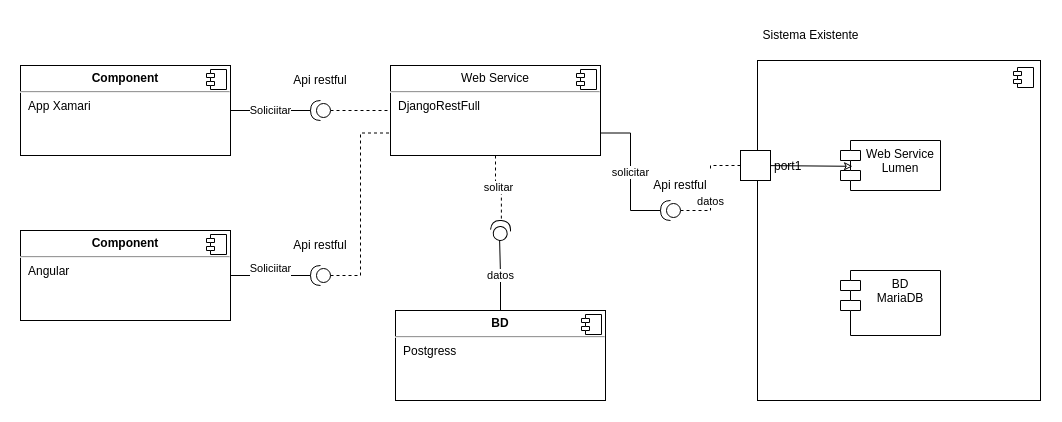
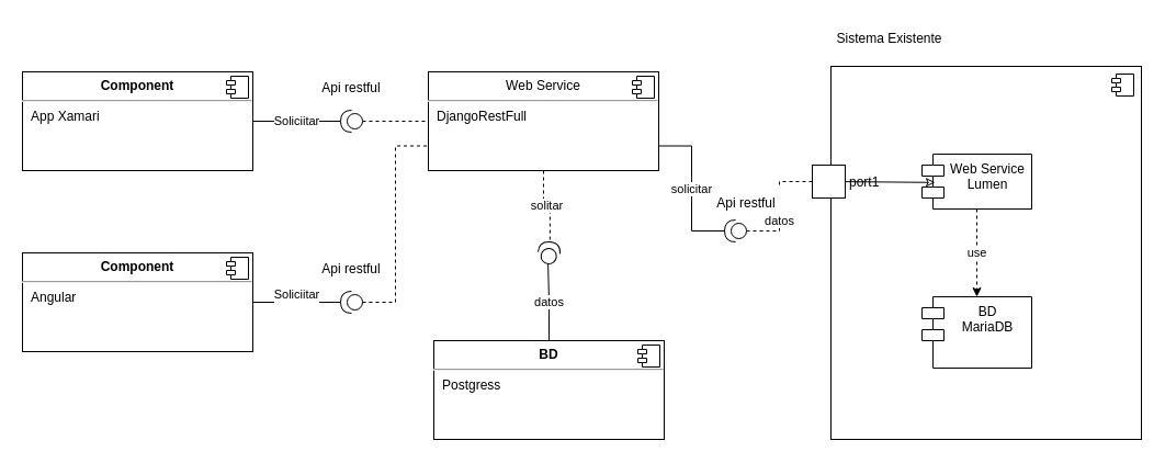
  <mxCell id="0" />
  <mxCell id="1" parent="0" />
  <mxCell id="2" value="Soliciitar" style="edgeStyle=orthogonalEdgeStyle;rounded=0;orthogonalLoop=1;jettySize=auto;html=1;entryX=1;entryY=0.5;entryDx=0;entryDy=0;entryPerimeter=0;endArrow=none;endFill=0;" parent="1" source="3" target="23" edge="1"><mxGeometry relative="1" as="geometry" /></mxCell>
  <mxCell id="3" value="&lt;p style=&quot;margin:0px;margin-top:6px;text-align:center;&quot;&gt;&lt;b&gt;Component&lt;/b&gt;&lt;/p&gt;&lt;hr&gt;&lt;p style=&quot;margin:0px;margin-left:8px;&quot;&gt;App Xamari&lt;/p&gt;" style="align=left;overflow=fill;html=1;dropTarget=0;" parent="1" vertex="1"><mxGeometry x="20" y="65" width="210" height="90" as="geometry" /></mxCell>
  <mxCell id="4" value="" style="shape=component;jettyWidth=8;jettyHeight=4;" parent="3" vertex="1"><mxGeometry x="1" width="20" height="20" relative="1" as="geometry"><mxPoint x="-24" y="4" as="offset" /></mxGeometry></mxCell>
  <mxCell id="5" value="&#10;&lt;span style=&quot;color: rgb(0, 0, 0); font-family: Helvetica; font-size: 11px; font-style: normal; font-variant-ligatures: normal; font-variant-caps: normal; font-weight: 400; letter-spacing: normal; orphans: 2; text-align: center; text-indent: 0px; text-transform: none; widows: 2; word-spacing: 0px; -webkit-text-stroke-width: 0px; background-color: rgb(255, 255, 255); text-decoration-thickness: initial; text-decoration-style: initial; text-decoration-color: initial; float: none; display: inline !important;&quot;&gt;Soliciitar&lt;/span&gt;&#10;&#10;" style="edgeStyle=orthogonalEdgeStyle;rounded=0;orthogonalLoop=1;jettySize=auto;html=1;entryX=1;entryY=0.5;entryDx=0;entryDy=0;entryPerimeter=0;endArrow=none;endFill=0;" parent="1" source="6" target="25" edge="1"><mxGeometry relative="1" as="geometry" /></mxCell>
  <mxCell id="6" value="&lt;p style=&quot;margin:0px;margin-top:6px;text-align:center;&quot;&gt;&lt;b&gt;Component&lt;/b&gt;&lt;/p&gt;&lt;hr&gt;&lt;p style=&quot;margin:0px;margin-left:8px;&quot;&gt;Angular&lt;/p&gt;" style="align=left;overflow=fill;html=1;dropTarget=0;" parent="1" vertex="1"><mxGeometry x="20" y="230" width="210" height="90" as="geometry" /></mxCell>
  <mxCell id="7" value="" style="shape=component;jettyWidth=8;jettyHeight=4;" parent="6" vertex="1"><mxGeometry x="1" width="20" height="20" relative="1" as="geometry"><mxPoint x="-24" y="4" as="offset" /></mxGeometry></mxCell>
  <mxCell id="8" value="solitar" style="edgeStyle=orthogonalEdgeStyle;rounded=0;orthogonalLoop=1;jettySize=auto;html=1;entryX=1;entryY=0.5;entryDx=0;entryDy=0;entryPerimeter=0;dashed=1;endArrow=none;endFill=0;" parent="1" source="10" target="28" edge="1"><mxGeometry relative="1" as="geometry" /></mxCell>
  <mxCell id="9" value="solicitar" style="edgeStyle=orthogonalEdgeStyle;rounded=0;orthogonalLoop=1;jettySize=auto;html=1;entryX=1;entryY=0.5;entryDx=0;entryDy=0;entryPerimeter=0;endArrow=none;endFill=0;startArrow=none;exitX=1;exitY=0.75;exitDx=0;exitDy=0;" parent="1" source="10" target="31" edge="1"><mxGeometry relative="1" as="geometry"><mxPoint x="610" y="125" as="sourcePoint" /></mxGeometry></mxCell>
  <mxCell id="10" value="&lt;p style=&quot;margin:0px;margin-top:6px;text-align:center;&quot;&gt;&lt;span style=&quot;text-align: left;&quot;&gt;Web Service&lt;/span&gt;&lt;br&gt;&lt;/p&gt;&lt;hr&gt;&lt;p style=&quot;margin:0px;margin-left:8px;&quot;&gt;DjangoRestFull&lt;/p&gt;" style="align=left;overflow=fill;html=1;dropTarget=0;" parent="1" vertex="1"><mxGeometry x="390" y="65" width="210" height="90" as="geometry" /></mxCell>
  <mxCell id="11" value="" style="shape=component;jettyWidth=8;jettyHeight=4;" parent="10" vertex="1"><mxGeometry x="1" width="20" height="20" relative="1" as="geometry"><mxPoint x="-24" y="4" as="offset" /></mxGeometry></mxCell>
  <mxCell id="12" value="datos" style="edgeStyle=orthogonalEdgeStyle;rounded=0;orthogonalLoop=1;jettySize=auto;html=1;entryX=0;entryY=0.5;entryDx=0;entryDy=0;entryPerimeter=0;endArrow=none;endFill=0;" parent="1" source="13" target="28" edge="1"><mxGeometry relative="1" as="geometry" /></mxCell>
  <mxCell id="13" value="&lt;p style=&quot;margin:0px;margin-top:6px;text-align:center;&quot;&gt;&lt;b&gt;BD&lt;/b&gt;&lt;/p&gt;&lt;hr&gt;&lt;p style=&quot;margin:0px;margin-left:8px;&quot;&gt;Postgress&lt;/p&gt;" style="align=left;overflow=fill;html=1;dropTarget=0;" parent="1" vertex="1"><mxGeometry x="395" y="310" width="210" height="90" as="geometry" /></mxCell>
  <mxCell id="14" value="" style="shape=component;jettyWidth=8;jettyHeight=4;" parent="13" vertex="1"><mxGeometry x="1" width="20" height="20" relative="1" as="geometry"><mxPoint x="-24" y="4" as="offset" /></mxGeometry></mxCell>
  <mxCell id="15" value="&lt;br&gt;&lt;br&gt;datos" style="edgeStyle=orthogonalEdgeStyle;rounded=0;orthogonalLoop=1;jettySize=auto;html=1;entryX=0;entryY=0.5;entryDx=0;entryDy=0;entryPerimeter=0;endArrow=none;endFill=0;dashed=1;" parent="1" source="30" target="31" edge="1"><mxGeometry relative="1" as="geometry" /></mxCell>
  <mxCell id="16" value="" style="html=1;dropTarget=0;" parent="1" vertex="1"><mxGeometry x="757" y="60" width="283" height="340" as="geometry" /></mxCell>
  <mxCell id="17" value="" style="shape=module;jettyWidth=8;jettyHeight=4;" parent="16" vertex="1"><mxGeometry x="1" width="20" height="20" relative="1" as="geometry"><mxPoint x="-27" y="7" as="offset" /></mxGeometry></mxCell>
  <mxCell id="18" value="Sistema Existente" style="text;html=1;align=center;verticalAlign=middle;resizable=0;points=[];autosize=1;strokeColor=none;fillColor=none;" parent="1" vertex="1"><mxGeometry x="750" y="20" width="120" height="30" as="geometry" /></mxCell>
+ <mxCell id="19" value="use" style="edgeStyle=orthogonalEdgeStyle;rounded=0;orthogonalLoop=1;jettySize=auto;html=1;dashed=1;" parent="1" source="20" target="21" edge="1"><mxGeometry relative="1" as="geometry" /></mxCell>
  <mxCell id="20" value="Web Service&#10;Lumen" style="shape=module;align=left;spacingLeft=20;align=center;verticalAlign=top;" parent="1" vertex="1"><mxGeometry x="840" y="140" width="100" height="50" as="geometry" /></mxCell>
  <mxCell id="21" value="BD&#10;MariaDB" style="shape=module;align=left;spacingLeft=20;align=center;verticalAlign=top;" parent="1" vertex="1"><mxGeometry x="840" y="270" width="100" height="65" as="geometry" /></mxCell>
  <mxCell id="22" style="edgeStyle=orthogonalEdgeStyle;rounded=0;orthogonalLoop=1;jettySize=auto;html=1;entryX=0;entryY=0.5;entryDx=0;entryDy=0;endArrow=none;endFill=0;dashed=1;" parent="1" source="23" target="10" edge="1"><mxGeometry relative="1" as="geometry"><mxPoint x="370" y="117.5" as="targetPoint" /></mxGeometry></mxCell>
  <mxCell id="23" value="" style="shape=providedRequiredInterface;html=1;verticalLabelPosition=bottom;sketch=0;rotation=-180;" parent="1" vertex="1"><mxGeometry x="310" y="100" width="20" height="20" as="geometry" /></mxCell>
  <mxCell id="24" value="Api restful" style="text;html=1;strokeColor=none;fillColor=none;align=center;verticalAlign=middle;whiteSpace=wrap;rounded=0;" parent="1" vertex="1"><mxGeometry x="290" y="65" width="60" height="30" as="geometry" /></mxCell>
  <mxCell id="25" value="" style="shape=providedRequiredInterface;html=1;verticalLabelPosition=bottom;sketch=0;rotation=-180;" parent="1" vertex="1"><mxGeometry x="310" y="265" width="20" height="20" as="geometry" /></mxCell>
  <mxCell id="26" value="Api restful" style="text;html=1;strokeColor=none;fillColor=none;align=center;verticalAlign=middle;whiteSpace=wrap;rounded=0;" parent="1" vertex="1"><mxGeometry x="290" y="230" width="60" height="30" as="geometry" /></mxCell>
  <mxCell id="27" value="" style="edgeStyle=orthogonalEdgeStyle;rounded=0;orthogonalLoop=1;jettySize=auto;html=1;endArrow=none;endFill=0;dashed=1;entryX=0;entryY=0.75;entryDx=0;entryDy=0;" parent="1" source="25" target="10" edge="1"><mxGeometry relative="1" as="geometry"><mxPoint x="330" y="275" as="sourcePoint" /><mxPoint x="370" y="132.5" as="targetPoint" /></mxGeometry></mxCell>
  <mxCell id="28" value="" style="shape=providedRequiredInterface;html=1;verticalLabelPosition=bottom;sketch=0;rotation=-85;" parent="1" vertex="1"><mxGeometry x="490" y="220" width="20" height="20" as="geometry" /></mxCell>
  <mxCell id="29" style="rounded=0;orthogonalLoop=1;jettySize=auto;html=1;entryX=0.12;entryY=0.516;entryDx=0;entryDy=0;entryPerimeter=0;endArrow=classic;endFill=0;" parent="1" source="30" target="20" edge="1"><mxGeometry relative="1" as="geometry" /></mxCell>
  <mxCell id="30" value="port1" style="fontStyle=0;labelPosition=right;verticalLabelPosition=middle;align=left;verticalAlign=middle;spacingLeft=2;" parent="1" vertex="1"><mxGeometry x="740" y="150" width="30" height="30" as="geometry" /></mxCell>
  <mxCell id="31" value="" style="shape=providedRequiredInterface;html=1;verticalLabelPosition=bottom;sketch=0;rotation=-180;" parent="1" vertex="1"><mxGeometry x="660" y="200" width="20" height="20" as="geometry" /></mxCell>
  <mxCell id="32" value="Api restful" style="text;html=1;strokeColor=none;fillColor=none;align=center;verticalAlign=middle;whiteSpace=wrap;rounded=0;" parent="1" vertex="1"><mxGeometry x="650" y="170" width="60" height="30" as="geometry" /></mxCell>
